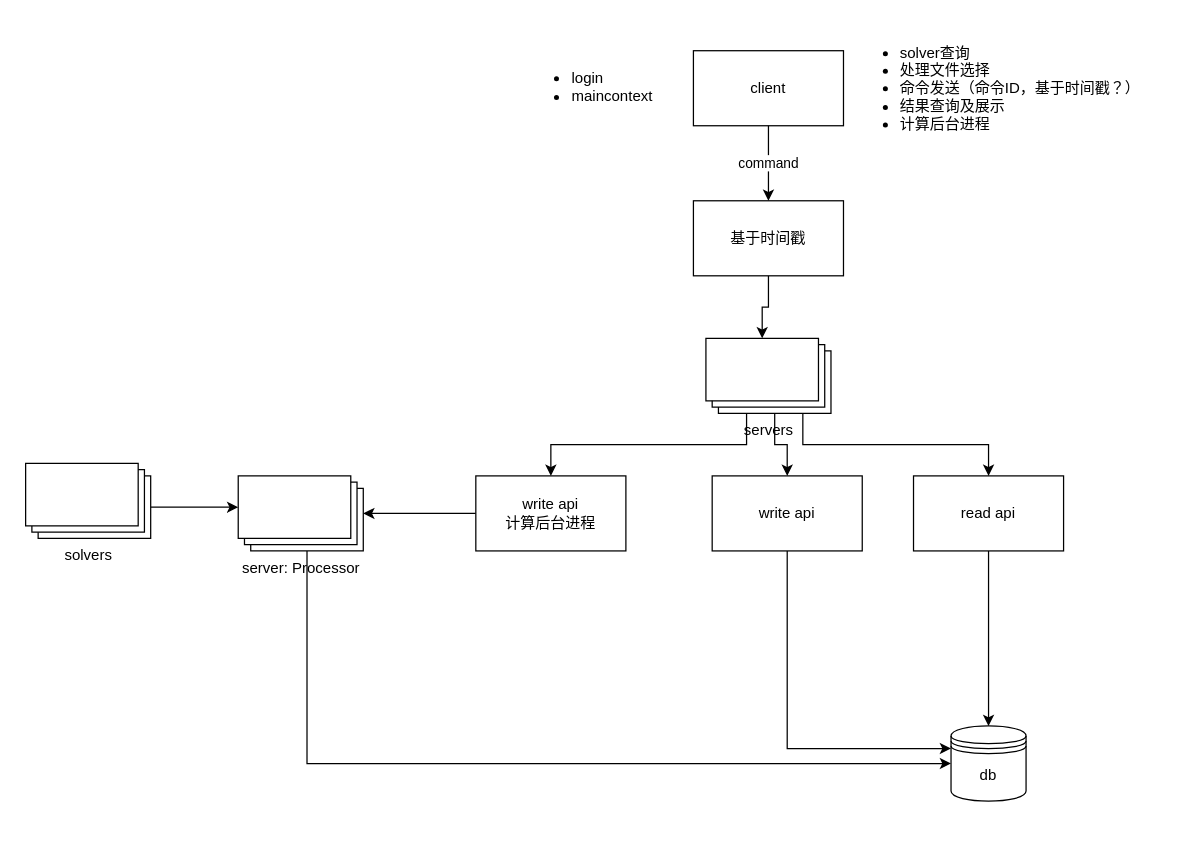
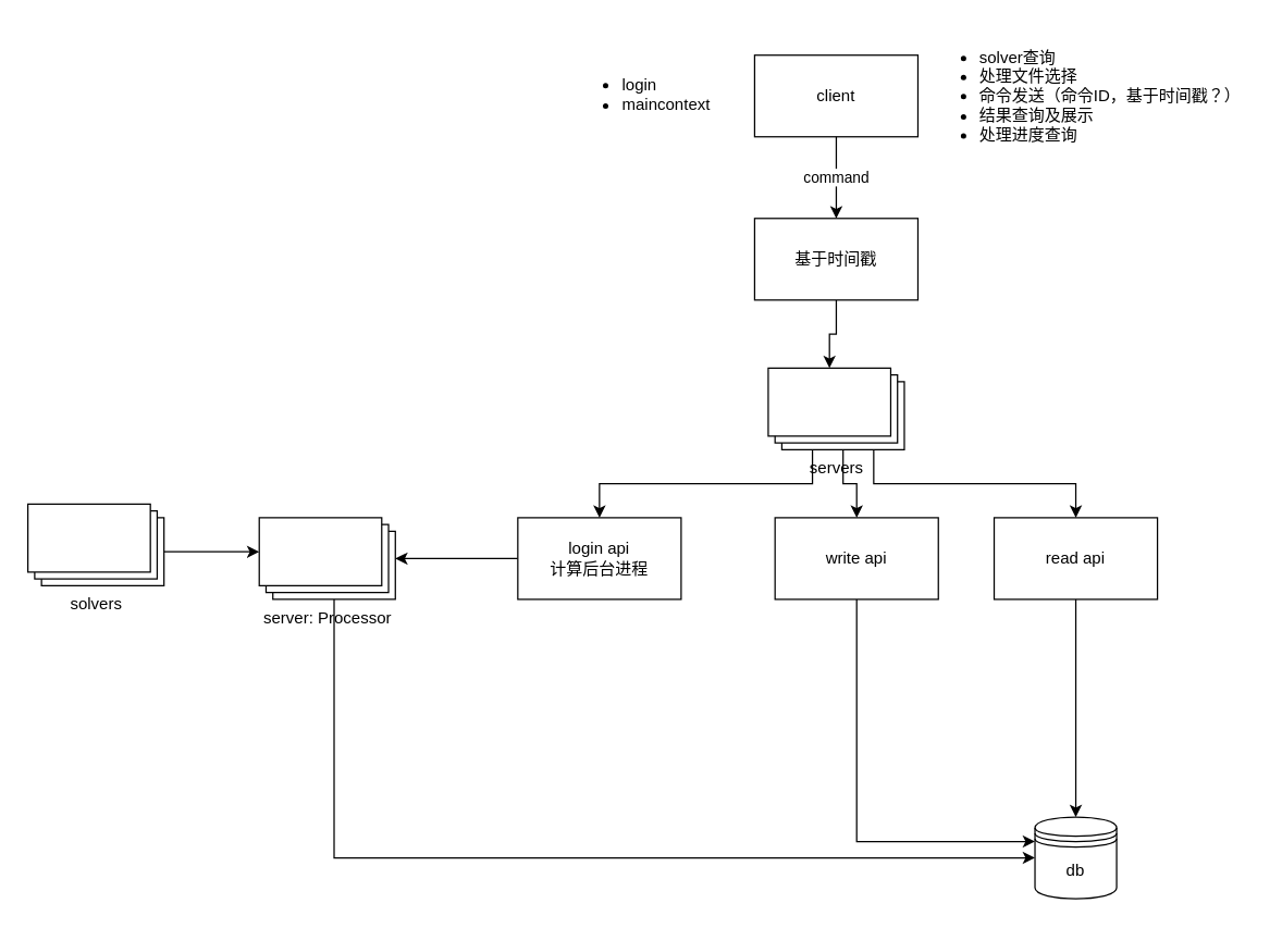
  <mxCell id="0" />
  <mxCell id="1" parent="0" />
  <mxCell id="2" value="client" style="rounded=0;whiteSpace=wrap;html=1;" vertex="1" parent="1"><mxGeometry x="554" y="40" width="120" height="60" as="geometry" /></mxCell>
- <mxCell id="3" value="&lt;ul&gt;&lt;li style=&quot;text-align: left&quot;&gt;solver查询&lt;/li&gt;&lt;li style=&quot;text-align: left&quot;&gt;处理文件选择&lt;/li&gt;&lt;li style=&quot;text-align: left&quot;&gt;命令发送（命令ID，基于时间戳？）&lt;/li&gt;&lt;li style=&quot;text-align: left&quot;&gt;结果查询及展示&lt;/li&gt;&lt;li style=&quot;text-align: left&quot;&gt;计算后台进程&lt;/li&gt;&lt;/ul&gt;" style="text;html=1;align=center;verticalAlign=middle;resizable=0;points=[];autosize=1;" vertex="1" parent="1"><mxGeometry x="670" y="20" width="250" height="100" as="geometry" /></mxCell>
+ <mxCell id="3" value="&lt;ul&gt;&lt;li style=&quot;text-align: left&quot;&gt;solver查询&lt;/li&gt;&lt;li style=&quot;text-align: left&quot;&gt;处理文件选择&lt;/li&gt;&lt;li style=&quot;text-align: left&quot;&gt;命令发送（命令ID，基于时间戳？）&lt;/li&gt;&lt;li style=&quot;text-align: left&quot;&gt;结果查询及展示&lt;/li&gt;&lt;li style=&quot;text-align: left&quot;&gt;处理进度查询&lt;/li&gt;&lt;/ul&gt;" style="text;html=1;align=center;verticalAlign=middle;resizable=0;points=[];autosize=1;" vertex="1" parent="1"><mxGeometry x="670" y="20" width="250" height="100" as="geometry" /></mxCell>
  <mxCell id="4" style="edgeStyle=orthogonalEdgeStyle;rounded=0;orthogonalLoop=1;jettySize=auto;html=1;exitX=0.5;exitY=1;exitDx=0;exitDy=0;entryX=0;entryY=0;entryDx=45;entryDy=0;entryPerimeter=0;" edge="1" parent="1" source="5" target="21"><mxGeometry relative="1" as="geometry" /></mxCell>
  <mxCell id="5" value="基于时间戳" style="rounded=0;whiteSpace=wrap;html=1;" vertex="1" parent="1"><mxGeometry x="554" y="160" width="120" height="60" as="geometry" /></mxCell>
  <mxCell id="6" style="edgeStyle=orthogonalEdgeStyle;rounded=0;orthogonalLoop=1;jettySize=auto;html=1;exitX=0;exitY=0;exitDx=55;exitDy=60;exitPerimeter=0;entryX=0;entryY=0.5;entryDx=0;entryDy=0;" edge="1" parent="1" source="7" target="11"><mxGeometry relative="1" as="geometry" /></mxCell>
  <mxCell id="7" value="server: Processor" style="verticalLabelPosition=bottom;verticalAlign=top;html=1;shape=mxgraph.basic.layered_rect;dx=10;outlineConnect=0;" vertex="1" parent="1"><mxGeometry x="190" y="380" width="100" height="60" as="geometry" /></mxCell>
  <mxCell id="8" style="edgeStyle=orthogonalEdgeStyle;rounded=0;orthogonalLoop=1;jettySize=auto;html=1;exitX=0;exitY=0;exitDx=100;exitDy=35;exitPerimeter=0;entryX=0;entryY=0;entryDx=0;entryDy=25;entryPerimeter=0;" edge="1" parent="1" source="9" target="7"><mxGeometry relative="1" as="geometry" /></mxCell>
  <mxCell id="9" value="solvers" style="verticalLabelPosition=bottom;verticalAlign=top;html=1;shape=mxgraph.basic.layered_rect;dx=10;outlineConnect=0;" vertex="1" parent="1"><mxGeometry x="20" y="370" width="100" height="60" as="geometry" /></mxCell>
  <mxCell id="10" value="command" style="endArrow=classic;html=1;exitX=0.5;exitY=1;exitDx=0;exitDy=0;" edge="1" parent="1" source="2" target="5"><mxGeometry width="50" height="50" relative="1" as="geometry"><mxPoint x="380" y="210" as="sourcePoint" /><mxPoint x="430" y="160" as="targetPoint" /></mxGeometry></mxCell>
- <mxCell id="11" value="db" style="shape=datastore;whiteSpace=wrap;html=1;" vertex="1" parent="1"><mxGeometry x="760" y="580" width="60" height="60" as="geometry" /></mxCell>
+ <mxCell id="11" value="db" style="shape=datastore;whiteSpace=wrap;html=1;" vertex="1" parent="1"><mxGeometry x="760" y="600" width="60" height="60" as="geometry" /></mxCell>
  <mxCell id="12" style="edgeStyle=orthogonalEdgeStyle;rounded=0;orthogonalLoop=1;jettySize=auto;html=1;exitX=0;exitY=0.5;exitDx=0;exitDy=0;" edge="1" parent="1" source="13" target="7"><mxGeometry relative="1" as="geometry" /></mxCell>
- <mxCell id="13" value="write api&lt;br&gt;计算后台进程" style="rounded=0;whiteSpace=wrap;html=1;" vertex="1" parent="1"><mxGeometry x="380" y="380" width="120" height="60" as="geometry" /></mxCell>
+ <mxCell id="13" value="login api&lt;br&gt;计算后台进程" style="rounded=0;whiteSpace=wrap;html=1;" vertex="1" parent="1"><mxGeometry x="380" y="380" width="120" height="60" as="geometry" /></mxCell>
  <mxCell id="14" style="edgeStyle=orthogonalEdgeStyle;rounded=0;orthogonalLoop=1;jettySize=auto;html=1;exitX=0.5;exitY=1;exitDx=0;exitDy=0;entryX=0;entryY=0.3;entryDx=0;entryDy=0;" edge="1" parent="1" source="15" target="11"><mxGeometry relative="1" as="geometry" /></mxCell>
  <mxCell id="15" value="write api" style="rounded=0;whiteSpace=wrap;html=1;" vertex="1" parent="1"><mxGeometry x="569" y="380" width="120" height="60" as="geometry" /></mxCell>
  <mxCell id="16" style="edgeStyle=orthogonalEdgeStyle;rounded=0;orthogonalLoop=1;jettySize=auto;html=1;exitX=0.5;exitY=1;exitDx=0;exitDy=0;" edge="1" parent="1" source="17" target="11"><mxGeometry relative="1" as="geometry" /></mxCell>
  <mxCell id="17" value="read api" style="rounded=0;whiteSpace=wrap;html=1;" vertex="1" parent="1"><mxGeometry x="730" y="380" width="120" height="60" as="geometry" /></mxCell>
  <mxCell id="18" style="edgeStyle=orthogonalEdgeStyle;rounded=0;orthogonalLoop=1;jettySize=auto;html=1;exitX=0;exitY=0;exitDx=32.5;exitDy=60;exitPerimeter=0;entryX=0.5;entryY=0;entryDx=0;entryDy=0;" edge="1" parent="1" source="21" target="13"><mxGeometry relative="1" as="geometry" /></mxCell>
  <mxCell id="19" style="edgeStyle=orthogonalEdgeStyle;rounded=0;orthogonalLoop=1;jettySize=auto;html=1;exitX=0;exitY=0;exitDx=55;exitDy=60;exitPerimeter=0;entryX=0.5;entryY=0;entryDx=0;entryDy=0;" edge="1" parent="1" source="21" target="15"><mxGeometry relative="1" as="geometry" /></mxCell>
  <mxCell id="20" style="edgeStyle=orthogonalEdgeStyle;rounded=0;orthogonalLoop=1;jettySize=auto;html=1;exitX=0;exitY=0;exitDx=77.5;exitDy=60;exitPerimeter=0;entryX=0.5;entryY=0;entryDx=0;entryDy=0;" edge="1" parent="1" source="21" target="17"><mxGeometry relative="1" as="geometry" /></mxCell>
  <mxCell id="21" value="servers" style="verticalLabelPosition=bottom;verticalAlign=top;html=1;shape=mxgraph.basic.layered_rect;dx=10;outlineConnect=0;" vertex="1" parent="1"><mxGeometry x="564" y="270" width="100" height="60" as="geometry" /></mxCell>
  <mxCell id="22" value="&lt;ul&gt;&lt;li&gt;login&lt;/li&gt;&lt;li&gt;maincontext&lt;/li&gt;&lt;/ul&gt;" style="text;html=1;align=left;verticalAlign=middle;resizable=0;points=[];autosize=1;" vertex="1" parent="1"><mxGeometry x="415" y="39" width="120" height="60" as="geometry" /></mxCell>
